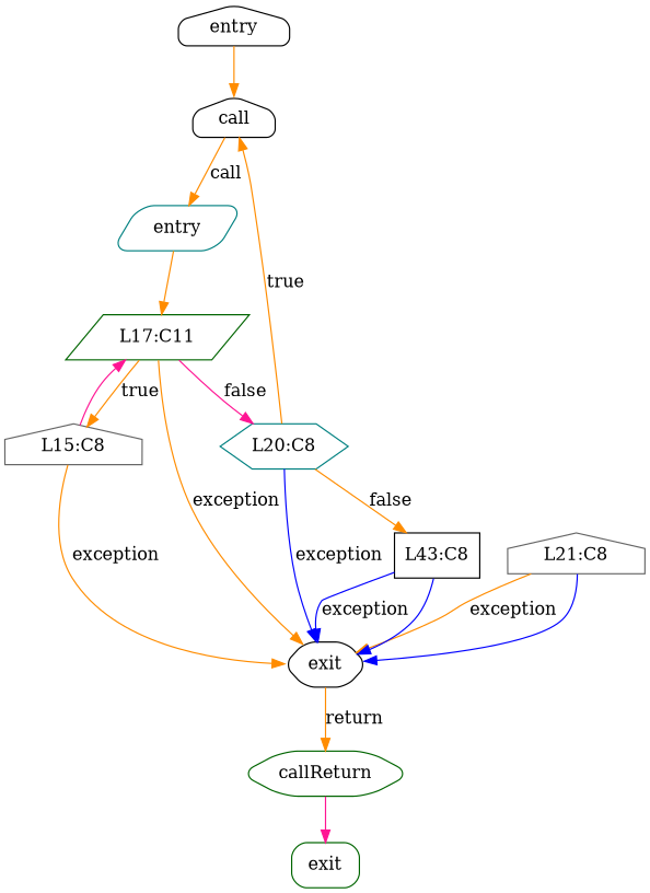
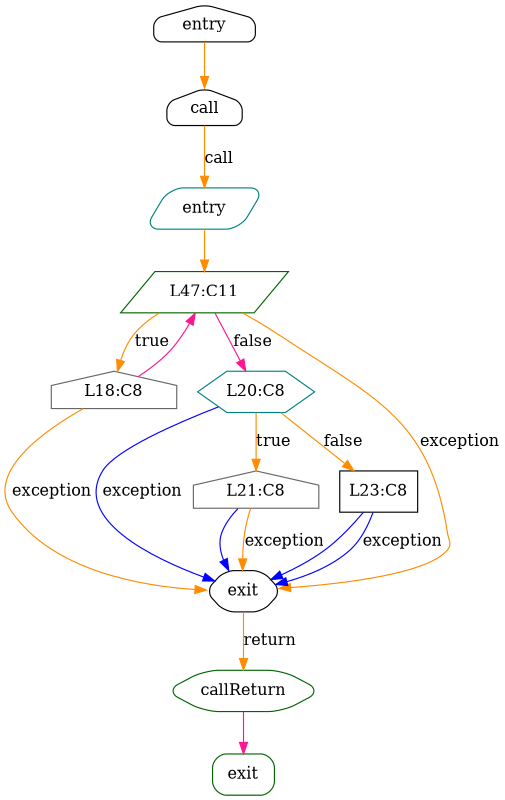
  digraph {
    node [color=black shape=house style=rounded]
    edge [color=darkorange]
    n1 [label=entry]
    n2 [label=call]
    n3 [color=teal label=entry shape=parallelogram]
-   n4 [color=darkgreen label="L17:C11" shape=parallelogram style=""]
-   n5 [color=gray40 label="L15:C8" style=""]
+   n4 [color=darkgreen label="L47:C11" shape=parallelogram style=""]
+   n5 [color=gray40 label="L18:C8" style=""]
    n6 [color=teal label="L20:C8" shape=hexagon style=""]
    n7 [label=exit shape=hexagon]
    n8 [color=gray40 label="L21:C8" style=""]
-   n9 [label="L43:C8" shape=box style=""]
+   n9 [label="L23:C8" shape=box style=""]
    n10 [color=darkgreen label=callReturn shape=hexagon]
    n11 [color=darkgreen label=exit shape=box]
    n1 -> n2
    n2 -> n3 [label=call]
    n3 -> n4
    n4 -> n5 [label=true]
    n4 -> n6 [color=deeppink label=false]
    n4 -> n7 [label=exception]
    n5 -> n4 [color=deeppink]
    n5 -> n7 [label=exception]
    n6 -> n7 [color=blue label=exception]
-   n6 -> n2 [label=true]
+   n6 -> n8 [label=true]
    n6 -> n9 [label=false]
    n7 -> n10 [label=return]
    n8 -> n7 [color=blue]
    n8 -> n7 [label=exception]
    n9 -> n7 [color=blue]
    n9 -> n7 [color=blue label=exception]
    n10 -> n11 [color=deeppink]
  }
